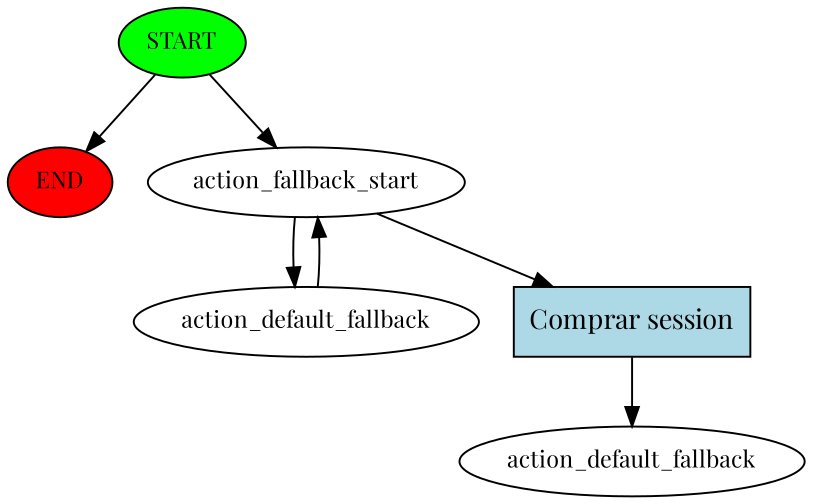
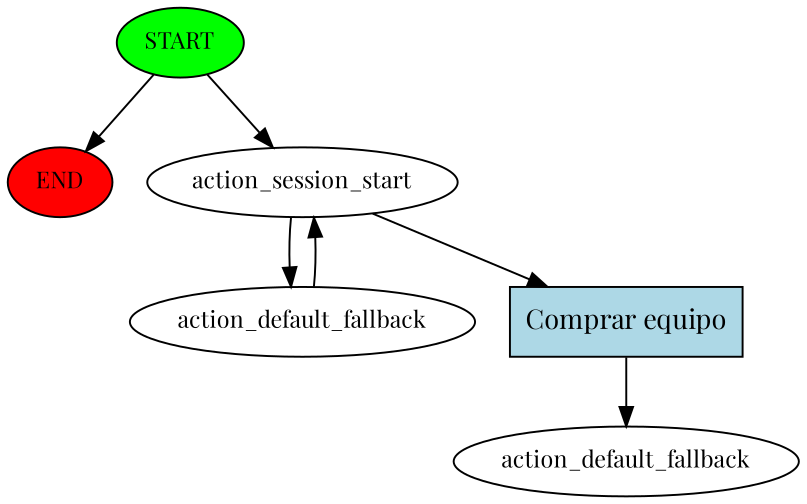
  digraph {
    fontname="Playfair Display"
    node [fontname="Playfair Display" fontsize=12]
    edge [fontname="Playfair Display"]
    n1 [fillcolor=green label=START style=filled]
    n2 [fillcolor=red label=END style=filled]
-   n3 [label=action_fallback_start]
+   n3 [label=action_session_start]
    n4 [label=action_default_fallback]
-   n5 [fillcolor=lightblue label="Comprar session" shape=rect style=filled fontsize=""]
+   n5 [fillcolor=lightblue label="Comprar equipo" shape=rect style=filled fontsize=""]
    n6 [label=action_default_fallback]
    n1 -> n2
    n1 -> n3
    n3 -> n4
    n3 -> n5
    n4 -> n3
    n5 -> n6
  }
